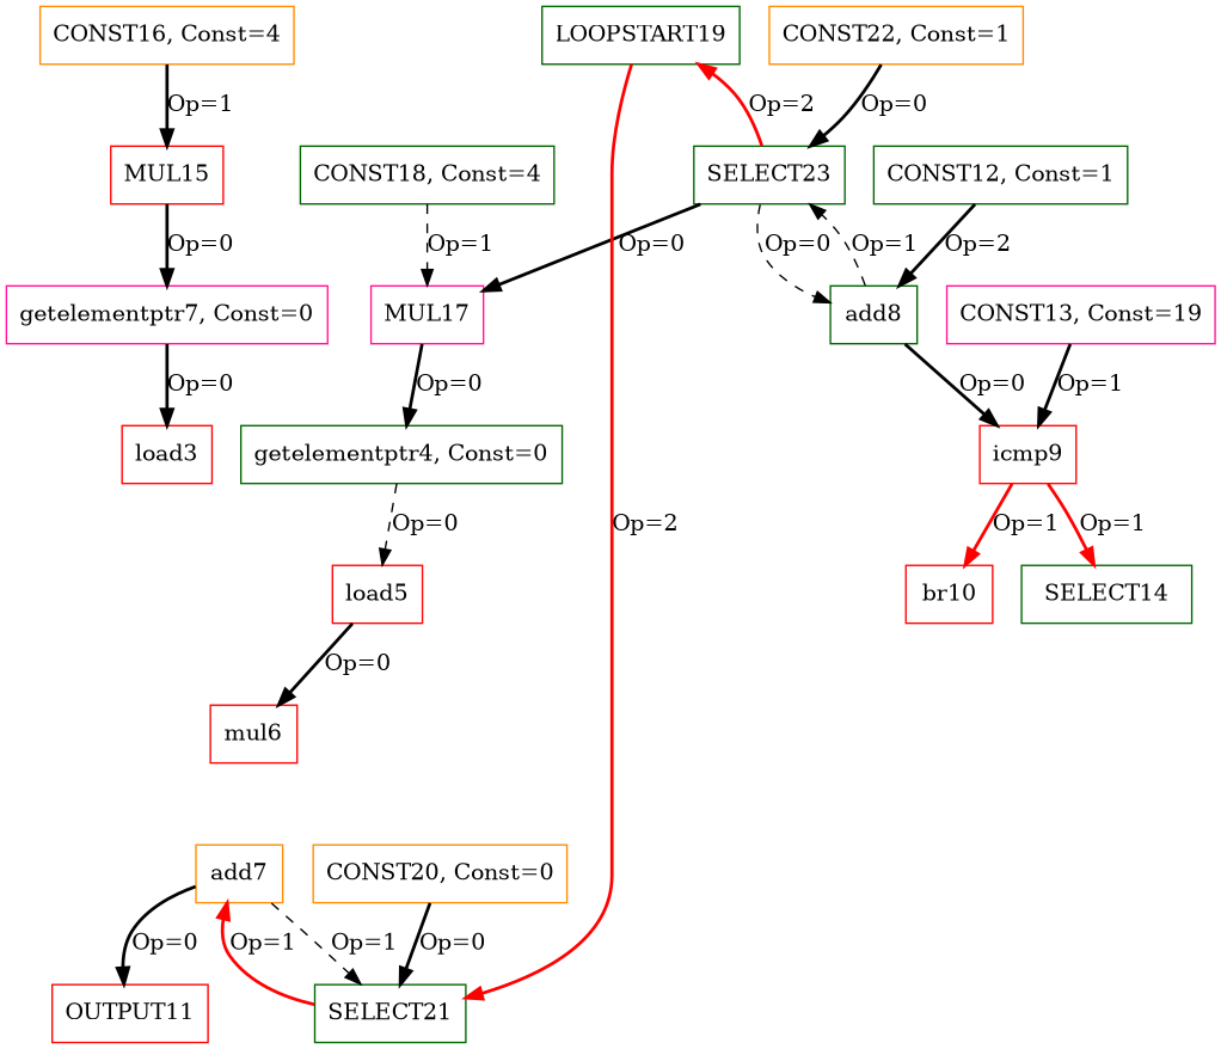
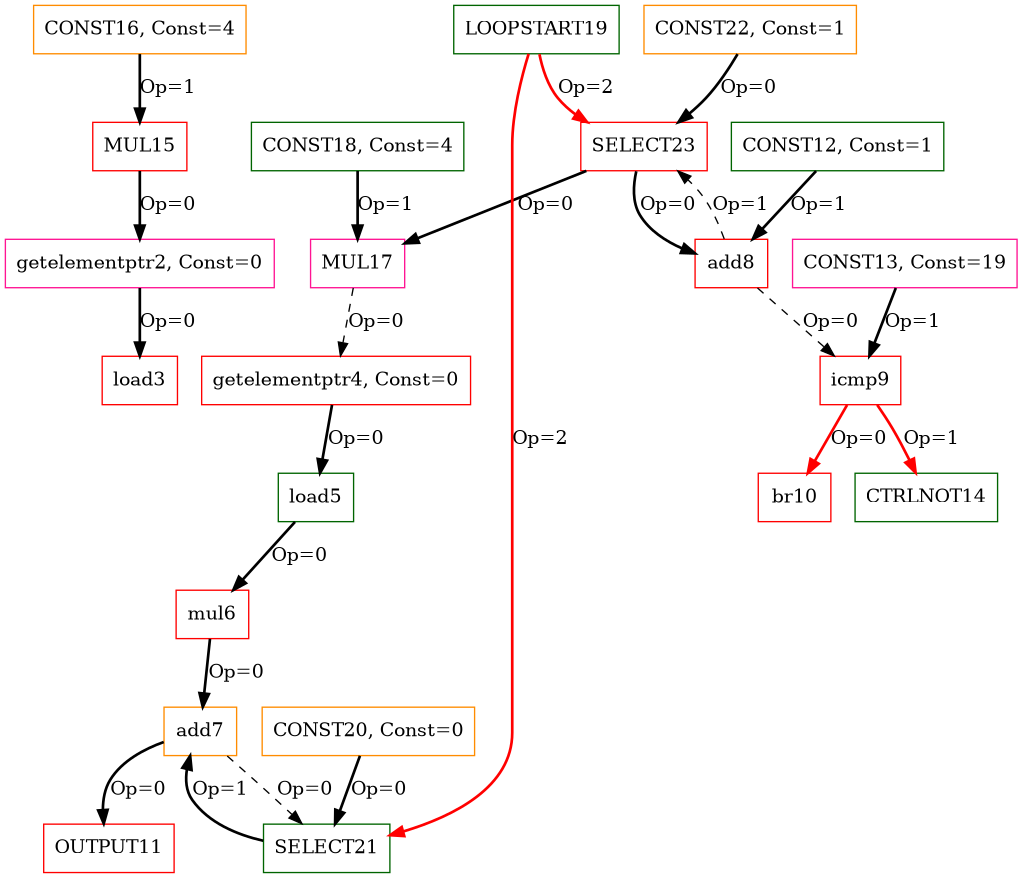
  digraph {
    node [color=red shape=box]
    edge [color=black style=bold]
-   n1 [color=deeppink label="getelementptr7, Const=0"]
+   n1 [color=deeppink label="getelementptr2, Const=0"]
    n2 [label=load3]
    n3 [label=mul6]
    n4 [color=darkorange label=add7]
-   n5 [color=darkgreen label="getelementptr4, Const=0"]
-   n6 [label=load5]
+   n5 [label="getelementptr4, Const=0"]
+   n6 [color=darkgreen label=load5]
    n7 [label=OUTPUT11]
    n8 [color=darkgreen label=SELECT21]
-   n9 [color=darkgreen label=add8]
+   n9 [label=add8]
    n10 [label=icmp9]
-   n11 [color=darkgreen label=SELECT23]
+   n11 [label=SELECT23]
    n12 [label=br10]
-   n13 [color=darkgreen label=SELECT14]
+   n13 [color=darkgreen label=CTRLNOT14]
    n14 [color=deeppink label=MUL17]
    n15 [color=darkgreen label="CONST12, Const=1"]
    n16 [color=deeppink label="CONST13, Const=19"]
    n17 [label=MUL15]
    n18 [color=darkorange label="CONST16, Const=4"]
    n19 [color=darkgreen label="CONST18, Const=4"]
    n20 [color=darkgreen label=LOOPSTART19]
    n21 [color=darkorange label="CONST20, Const=0"]
    n22 [color=darkorange label="CONST22, Const=1"]
    n1 -> n2 [label="Op=0"]
+   n3 -> n4 [label="Op=0"]
    n4 -> n7 [label="Op=0"]
-   n4 -> n8 [label="Op=1" style=dashed]
-   n5 -> n6 [label="Op=0" style=dashed]
+   n4 -> n8 [label="Op=0" style=dashed]
+   n5 -> n6 [label="Op=0"]
    n6 -> n3 [label="Op=0"]
-   n8 -> n4 [color=red label="Op=1"]
-   n9 -> n10 [label="Op=0"]
+   n8 -> n4 [label="Op=1"]
+   n9 -> n10 [label="Op=0" style=dashed]
    n9 -> n11 [label="Op=1" style=dashed]
-   n10 -> n12 [color=red label="Op=1"]
+   n10 -> n12 [color=red label="Op=0"]
    n10 -> n13 [color=red label="Op=1"]
-   n11 -> n9 [label="Op=0" style=dashed]
+   n11 -> n9 [label="Op=0"]
    n11 -> n14 [label="Op=0"]
-   n14 -> n5 [label="Op=0"]
-   n15 -> n9 [label="Op=2"]
+   n14 -> n5 [label="Op=0" style=dashed]
+   n15 -> n9 [label="Op=1"]
    n16 -> n10 [label="Op=1"]
    n17 -> n1 [label="Op=0"]
    n18 -> n17 [label="Op=1"]
-   n19 -> n14 [label="Op=1" style=dashed]
+   n19 -> n14 [label="Op=1"]
    n20 -> n8 [color=red label="Op=2"]
-   n11 -> n20 [color=red label="Op=2"]
+   n20 -> n11 [color=red label="Op=2"]
    n21 -> n8 [label="Op=0"]
    n22 -> n11 [label="Op=0"]
  }
